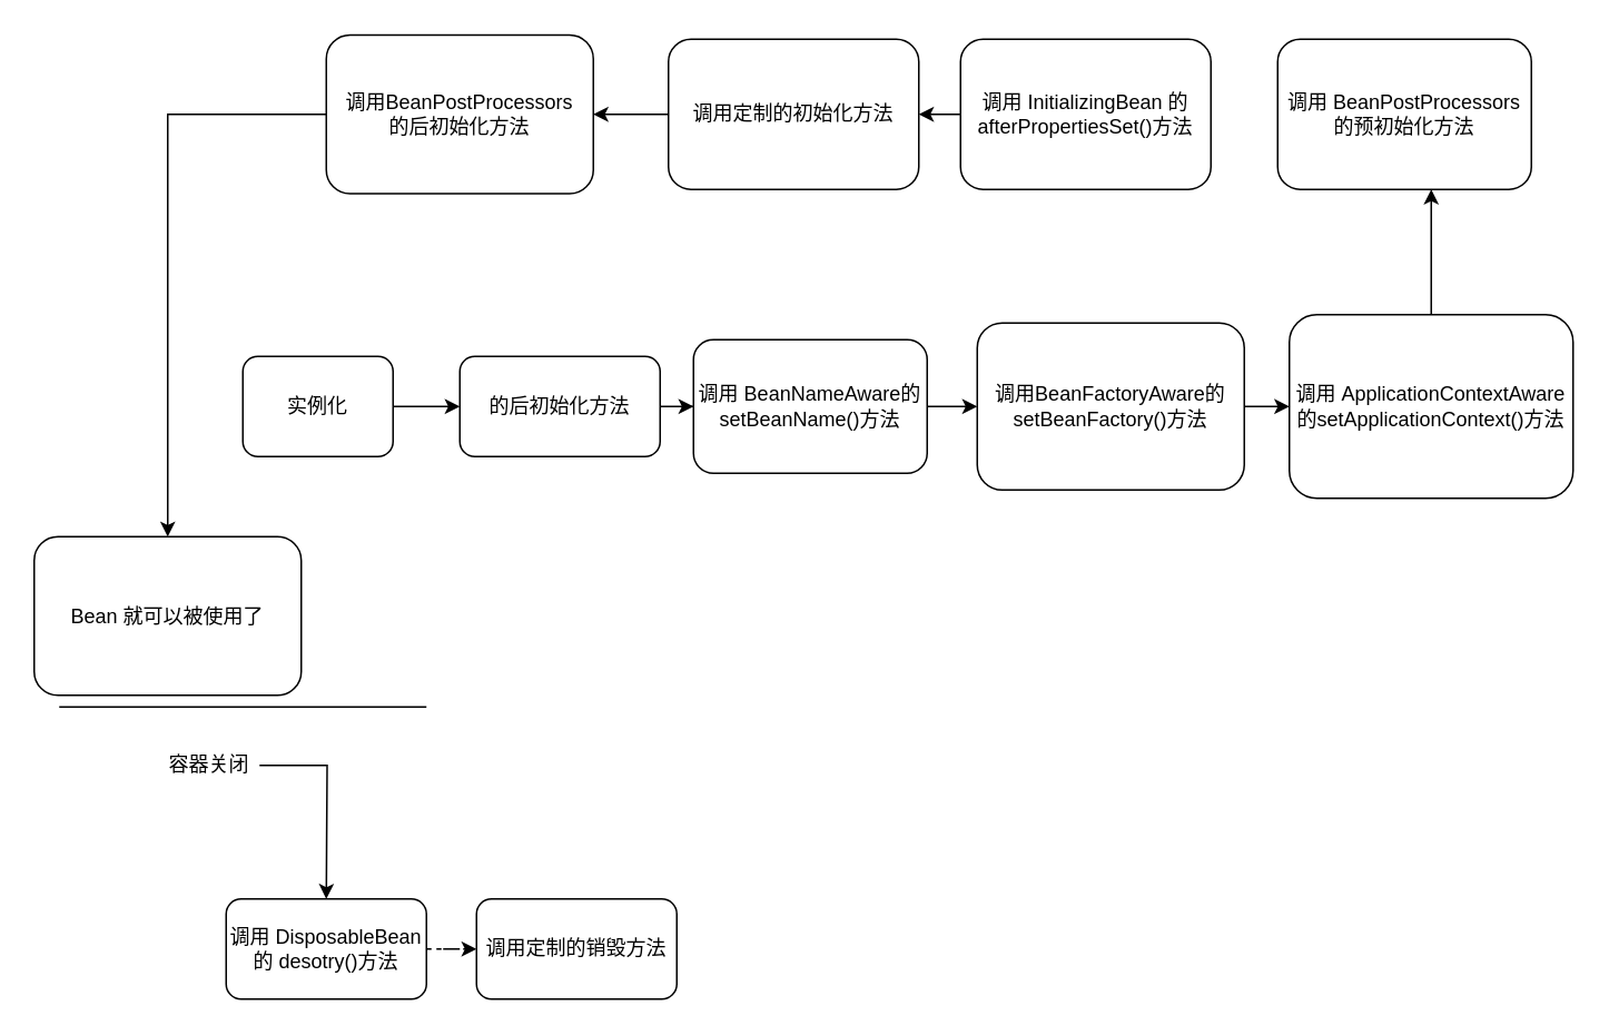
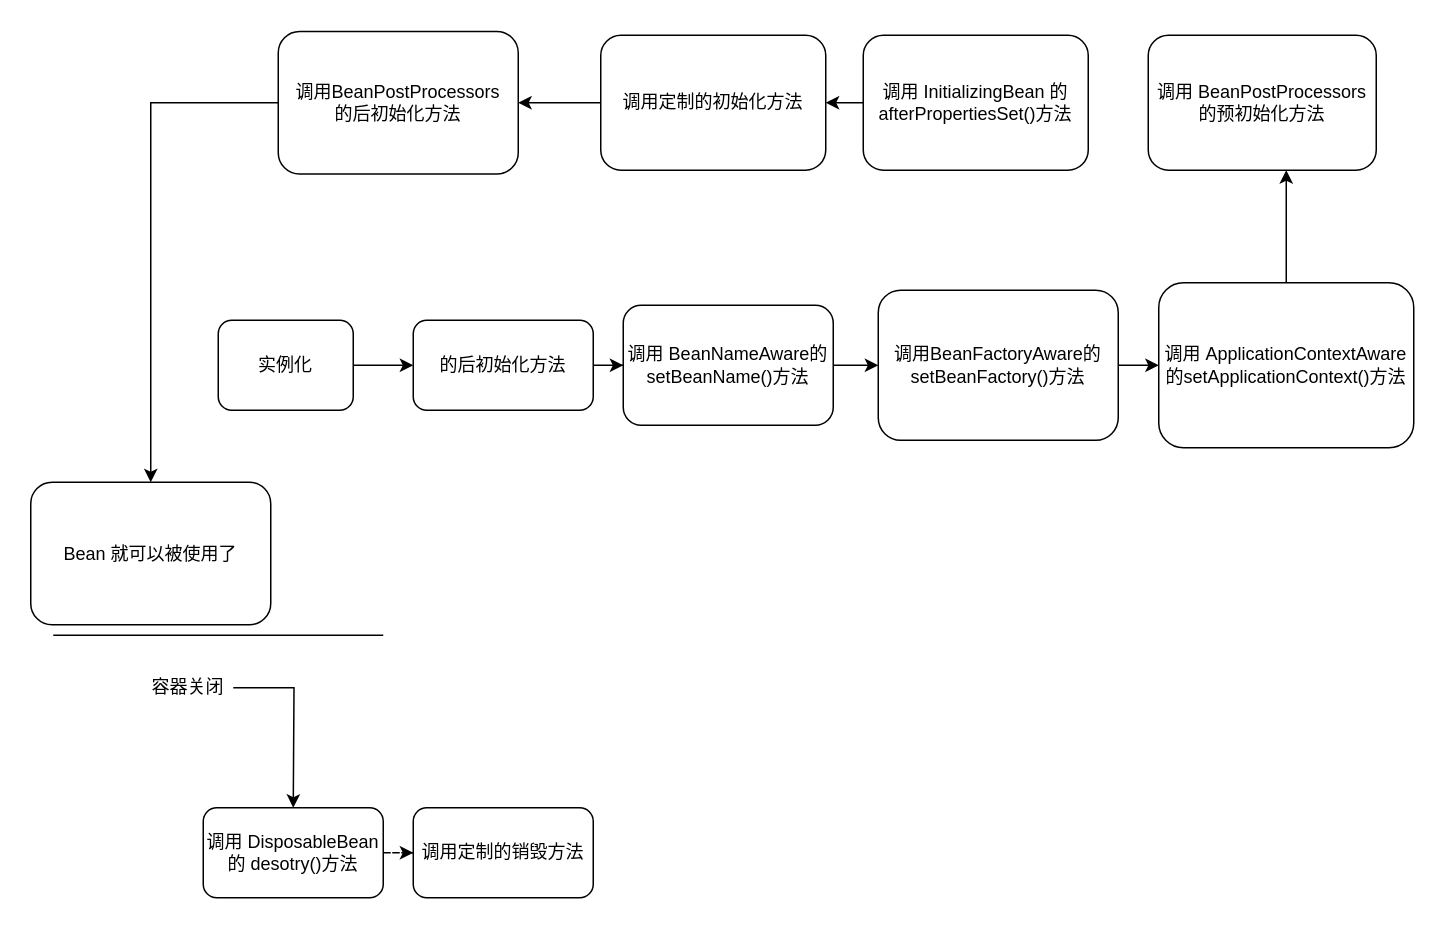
  <mxCell id="0" />
  <mxCell id="1" parent="0" />
  <mxCell id="2" value="" style="edgeStyle=orthogonalEdgeStyle;rounded=0;orthogonalLoop=1;jettySize=auto;html=1;" edge="1" parent="1" source="3" target="5"><mxGeometry relative="1" as="geometry" /></mxCell>
  <mxCell id="3" value="实例化" style="rounded=1;whiteSpace=wrap;html=1;" vertex="1" parent="1"><mxGeometry x="145" y="213" width="90" height="60" as="geometry" /></mxCell>
  <mxCell id="4" value="" style="edgeStyle=orthogonalEdgeStyle;rounded=0;orthogonalLoop=1;jettySize=auto;html=1;" edge="1" parent="1" source="5" target="7"><mxGeometry relative="1" as="geometry" /></mxCell>
  <mxCell id="5" value="的后初始化方法" style="rounded=1;whiteSpace=wrap;html=1;" vertex="1" parent="1"><mxGeometry x="275" y="213" width="120" height="60" as="geometry" /></mxCell>
  <mxCell id="6" value="" style="edgeStyle=orthogonalEdgeStyle;rounded=0;orthogonalLoop=1;jettySize=auto;html=1;" edge="1" parent="1" source="7" target="9"><mxGeometry relative="1" as="geometry" /></mxCell>
  <mxCell id="7" value="调用 BeanNameAware的setBeanName()方法" style="whiteSpace=wrap;html=1;rounded=1;" vertex="1" parent="1"><mxGeometry x="415" y="203" width="140" height="80" as="geometry" /></mxCell>
  <mxCell id="8" value="" style="edgeStyle=orthogonalEdgeStyle;rounded=0;orthogonalLoop=1;jettySize=auto;html=1;" edge="1" parent="1" source="9" target="11"><mxGeometry relative="1" as="geometry" /></mxCell>
  <mxCell id="9" value="调用BeanFactoryAware的setBean&lt;span style=&quot;white-space: pre;&quot;&gt;Factory()方法&lt;/span&gt;" style="whiteSpace=wrap;html=1;rounded=1;" vertex="1" parent="1"><mxGeometry x="585" y="193" width="160" height="100" as="geometry" /></mxCell>
  <mxCell id="10" value="" style="edgeStyle=orthogonalEdgeStyle;rounded=0;orthogonalLoop=1;jettySize=auto;html=1;" edge="1" parent="1" source="11" target="12"><mxGeometry relative="1" as="geometry"><Array as="points"><mxPoint x="857" y="133" /><mxPoint x="857" y="133" /></Array></mxGeometry></mxCell>
  <mxCell id="11" value="调用 ApplicationContextAware的setApplicationContext()方法" style="whiteSpace=wrap;html=1;rounded=1;" vertex="1" parent="1"><mxGeometry x="772" y="188" width="170" height="110" as="geometry" /></mxCell>
  <mxCell id="12" value="调用 BeanPostProcessors的预初始化方法" style="whiteSpace=wrap;html=1;rounded=1;" vertex="1" parent="1"><mxGeometry x="765" y="23" width="152" height="90" as="geometry" /></mxCell>
  <mxCell id="13" style="edgeStyle=orthogonalEdgeStyle;rounded=0;orthogonalLoop=1;jettySize=auto;html=1;" edge="1" parent="1" source="14" target="16"><mxGeometry relative="1" as="geometry" /></mxCell>
  <mxCell id="14" value="调用 InitializingBean 的 afterPropertiesSet()方法" style="whiteSpace=wrap;html=1;rounded=1;" vertex="1" parent="1"><mxGeometry x="575" y="23" width="150" height="90" as="geometry" /></mxCell>
  <mxCell id="15" value="" style="edgeStyle=orthogonalEdgeStyle;rounded=0;orthogonalLoop=1;jettySize=auto;html=1;" edge="1" parent="1" source="16" target="18"><mxGeometry relative="1" as="geometry" /></mxCell>
  <mxCell id="16" value="调用定制的初始化方法" style="whiteSpace=wrap;html=1;rounded=1;" vertex="1" parent="1"><mxGeometry x="400" y="23" width="150" height="90" as="geometry" /></mxCell>
  <mxCell id="17" style="edgeStyle=orthogonalEdgeStyle;rounded=0;orthogonalLoop=1;jettySize=auto;html=1;" edge="1" parent="1" source="18" target="19"><mxGeometry relative="1" as="geometry" /></mxCell>
- <mxCell id="18" value="调用BeanPostProcessors&lt;br&gt;的后初始化方法" style="whiteSpace=wrap;html=1;rounded=1;" vertex="1" parent="1"><mxGeometry x="195" y="20.5" width="160" height="95" as="geometry" /></mxCell>
+ <mxCell id="18" value="调用BeanPostProcessors&lt;br&gt;的后初始化方法" style="whiteSpace=wrap;html=1;rounded=1;" vertex="1" parent="1"><mxGeometry x="185" y="20.5" width="160" height="95" as="geometry" /></mxCell>
  <mxCell id="19" value="Bean 就可以被使用了" style="whiteSpace=wrap;html=1;rounded=1;" vertex="1" parent="1"><mxGeometry x="20" y="321" width="160" height="95" as="geometry" /></mxCell>
  <mxCell id="20" value="" style="endArrow=none;html=1;rounded=0;" edge="1" parent="1"><mxGeometry width="50" height="50" relative="1" as="geometry"><mxPoint x="35" y="423" as="sourcePoint" /><mxPoint x="255" y="423" as="targetPoint" /></mxGeometry></mxCell>
  <mxCell id="21" style="edgeStyle=orthogonalEdgeStyle;rounded=0;orthogonalLoop=1;jettySize=auto;html=1;" edge="1" parent="1" source="22"><mxGeometry relative="1" as="geometry"><mxPoint x="195" y="538" as="targetPoint" /></mxGeometry></mxCell>
  <mxCell id="22" value="容器关闭" style="text;html=1;strokeColor=none;fillColor=none;align=center;verticalAlign=middle;whiteSpace=wrap;rounded=0;" vertex="1" parent="1"><mxGeometry x="95" y="443" width="60" height="30" as="geometry" /></mxCell>
  <mxCell id="23" value="" style="edgeStyle=orthogonalEdgeStyle;rounded=0;orthogonalLoop=1;jettySize=auto;html=1;dashed=1;" edge="1" parent="1" source="24" target="25"><mxGeometry relative="1" as="geometry" /></mxCell>
  <mxCell id="24" value="调用 DisposableBean 的 desotry()方法" style="rounded=1;whiteSpace=wrap;html=1;" vertex="1" parent="1"><mxGeometry x="135" y="538" width="120" height="60" as="geometry" /></mxCell>
- <mxCell id="25" value="调用定制的销毁方法" style="whiteSpace=wrap;html=1;rounded=1;" vertex="1" parent="1"><mxGeometry x="285" y="538" width="120" height="60" as="geometry" /></mxCell>
+ <mxCell id="25" value="调用定制的销毁方法" style="whiteSpace=wrap;html=1;rounded=1;" vertex="1" parent="1"><mxGeometry x="275" y="538" width="120" height="60" as="geometry" /></mxCell>
